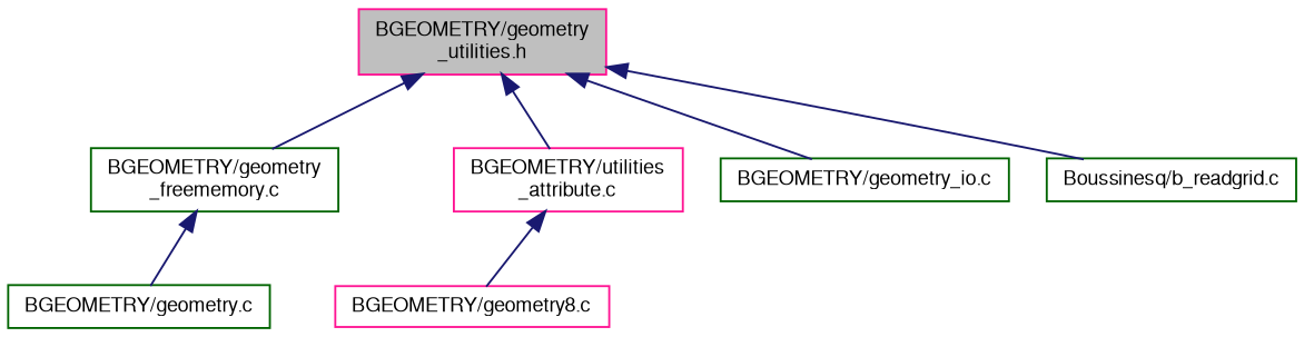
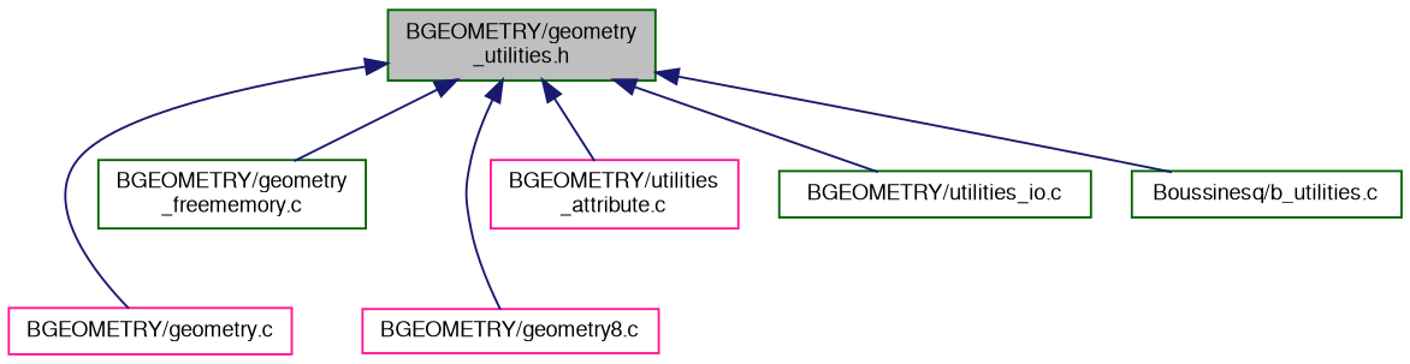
  digraph {
    node [color=darkgreen fontname=FreeSans fontsize=10 shape=record]
    edge [color=midnightblue dir=back fontname=FreeSans fontsize=10 labelfontname=FreeSans labelfontsize=10 style=solid]
-   n1 [color=deeppink fillcolor=grey75 fontcolor=black height=0.2 label="BGEOMETRY/geometry\l_utilities.h" style=filled width=0.4]
-   n2 [height=0.2 label="BGEOMETRY/geometry.c" width=0.4]
+   n1 [fillcolor=grey75 fontcolor=black height=0.2 label="BGEOMETRY/geometry\l_utilities.h" style=filled width=0.4]
+   n2 [color=deeppink height=0.2 label="BGEOMETRY/geometry.c" width=0.4]
    n3 [color=deeppink height=0.2 label="BGEOMETRY/geometry8.c" width=0.4]
    n4 [color=deeppink height=0.2 label="BGEOMETRY/utilities\l_attribute.c" width=0.4]
    n5 [height=0.2 label="BGEOMETRY/geometry\l_freememory.c" width=0.4]
-   n6 [height=0.2 label="BGEOMETRY/geometry_io.c" width=0.4]
-   n7 [height=0.2 label="Boussinesq/b_readgrid.c" width=0.4]
-   n5 -> n2
-   n4 -> n3
+   n6 [height=0.2 label="BGEOMETRY/utilities_io.c" width=0.4]
+   n7 [height=0.2 label="Boussinesq/b_utilities.c" width=0.4]
+   n1 -> n2
+   n1 -> n3
    n1 -> n4
    n1 -> n5
    n1 -> n6
    n1 -> n7
  }
